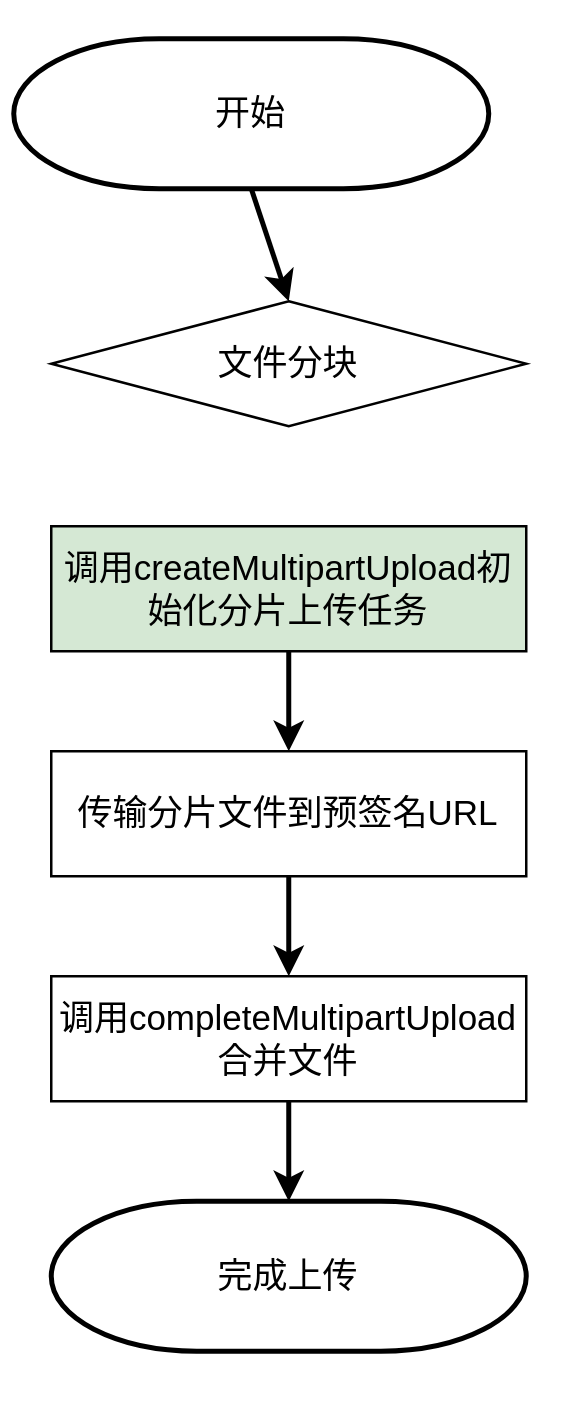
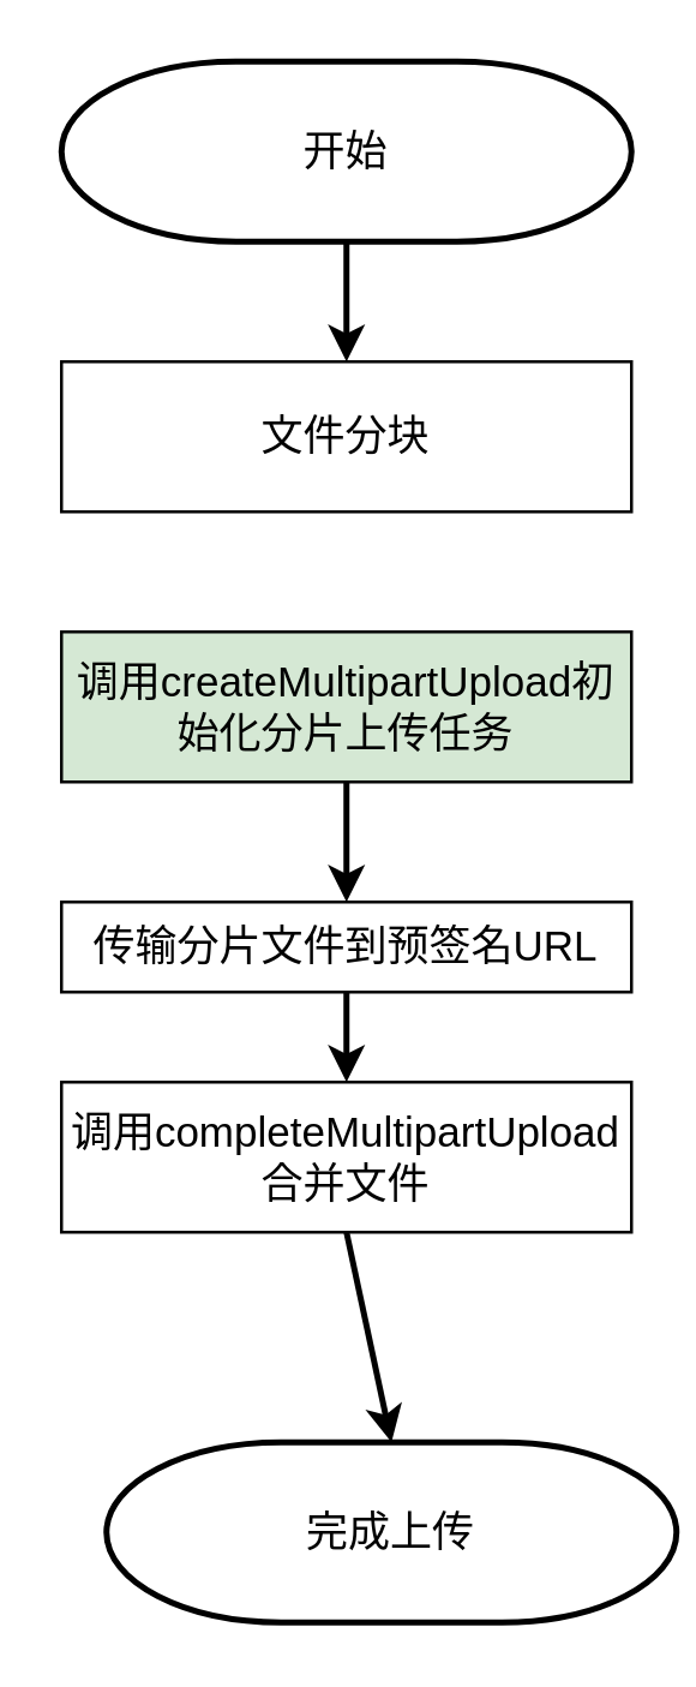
  <mxCell id="0" />
  <mxCell id="1" parent="0" />
- <mxCell id="2" value="&lt;font style=&quot;font-size: 14px;&quot;&gt;文件分块&lt;/font&gt;" style="rhombus;whiteSpace=wrap;html=1;" vertex="1" parent="1"><mxGeometry x="20" y="120" width="190" height="50" as="geometry" /></mxCell>
+ <mxCell id="2" value="&lt;font style=&quot;font-size: 14px;&quot;&gt;文件分块&lt;/font&gt;" style="rounded=0;whiteSpace=wrap;html=1;" vertex="1" parent="1"><mxGeometry x="20" y="120" width="190" height="50" as="geometry" /></mxCell>
  <mxCell id="3" value="&lt;font style=&quot;font-size: 14px;&quot;&gt;调用createMultipartUpload初始化分片上传任务&lt;/font&gt;" style="rounded=0;whiteSpace=wrap;html=1;fillColor=#d5e8d4;" vertex="1" parent="1"><mxGeometry x="20" y="210" width="190" height="50" as="geometry" /></mxCell>
- <mxCell id="4" value="&lt;span style=&quot;font-size: 14px;&quot;&gt;调用completeMultipartUpload合并文件&lt;/span&gt;" style="rounded=0;whiteSpace=wrap;html=1;" vertex="1" parent="1"><mxGeometry x="20" y="390" width="190" height="50" as="geometry" /></mxCell>
- <mxCell id="5" value="&lt;span style=&quot;font-size: 14px;&quot;&gt;传输分片文件到预签名URL&lt;/span&gt;" style="rounded=0;whiteSpace=wrap;html=1;" vertex="1" parent="1"><mxGeometry x="20" y="300" width="190" height="50" as="geometry" /></mxCell>
- <mxCell id="6" value="&lt;font style=&quot;font-size: 14px;&quot;&gt;完成上传&lt;/font&gt;" style="strokeWidth=2;html=1;shape=mxgraph.flowchart.terminator;whiteSpace=wrap;" vertex="1" parent="1"><mxGeometry x="20" y="480" width="190" height="60" as="geometry" /></mxCell>
- <mxCell id="7" value="&lt;font style=&quot;font-size: 14px;&quot;&gt;开始&lt;/font&gt;" style="strokeWidth=2;html=1;shape=mxgraph.flowchart.terminator;whiteSpace=wrap;" vertex="1" parent="1"><mxGeometry x="5" y="15" width="190" height="60" as="geometry" /></mxCell>
+ <mxCell id="4" value="&lt;span style=&quot;font-size: 14px;&quot;&gt;调用completeMultipartUpload合并文件&lt;/span&gt;" style="rounded=0;whiteSpace=wrap;html=1;" vertex="1" parent="1"><mxGeometry x="20" y="360" width="190" height="50" as="geometry" /></mxCell>
+ <mxCell id="5" value="&lt;span style=&quot;font-size: 14px;&quot;&gt;传输分片文件到预签名URL&lt;/span&gt;" style="rounded=0;whiteSpace=wrap;html=1;" vertex="1" parent="1"><mxGeometry x="20" y="300" width="190" height="30" as="geometry" /></mxCell>
+ <mxCell id="6" value="&lt;font style=&quot;font-size: 14px;&quot;&gt;完成上传&lt;/font&gt;" style="strokeWidth=2;html=1;shape=mxgraph.flowchart.terminator;whiteSpace=wrap;" vertex="1" parent="1"><mxGeometry x="35" y="480" width="190" height="60" as="geometry" /></mxCell>
+ <mxCell id="7" value="&lt;font style=&quot;font-size: 14px;&quot;&gt;开始&lt;/font&gt;" style="strokeWidth=2;html=1;shape=mxgraph.flowchart.terminator;whiteSpace=wrap;" vertex="1" parent="1"><mxGeometry x="20" y="20" width="190" height="60" as="geometry" /></mxCell>
  <mxCell id="8" value="" style="endArrow=classic;html=1;rounded=0;exitX=0.5;exitY=1;exitDx=0;exitDy=0;exitPerimeter=0;entryX=0.5;entryY=0;entryDx=0;entryDy=0;strokeWidth=2;" edge="1" parent="1" source="7" target="2"><mxGeometry width="50" height="50" relative="1" as="geometry"><mxPoint x="350" y="230" as="sourcePoint" /><mxPoint x="400" y="180" as="targetPoint" /></mxGeometry></mxCell>
  <mxCell id="9" value="" style="endArrow=classic;html=1;rounded=0;exitX=0.5;exitY=1;exitDx=0;exitDy=0;entryX=0.5;entryY=0;entryDx=0;entryDy=0;strokeWidth=2;" edge="1" parent="1" source="3" target="5"><mxGeometry width="50" height="50" relative="1" as="geometry"><mxPoint x="135" y="100" as="sourcePoint" /><mxPoint x="135" y="140" as="targetPoint" /></mxGeometry></mxCell>
  <mxCell id="10" value="" style="endArrow=classic;html=1;rounded=0;exitX=0.5;exitY=1;exitDx=0;exitDy=0;entryX=0.5;entryY=0;entryDx=0;entryDy=0;strokeWidth=2;" edge="1" parent="1" source="5" target="4"><mxGeometry width="50" height="50" relative="1" as="geometry"><mxPoint x="145" y="110" as="sourcePoint" /><mxPoint x="145" y="150" as="targetPoint" /></mxGeometry></mxCell>
  <mxCell id="11" value="" style="endArrow=classic;html=1;rounded=0;exitX=0.5;exitY=1;exitDx=0;exitDy=0;entryX=0.5;entryY=0;entryDx=0;entryDy=0;strokeWidth=2;entryPerimeter=0;" edge="1" parent="1" source="4" target="6"><mxGeometry width="50" height="50" relative="1" as="geometry"><mxPoint x="155" y="120" as="sourcePoint" /><mxPoint x="155" y="160" as="targetPoint" /></mxGeometry></mxCell>
